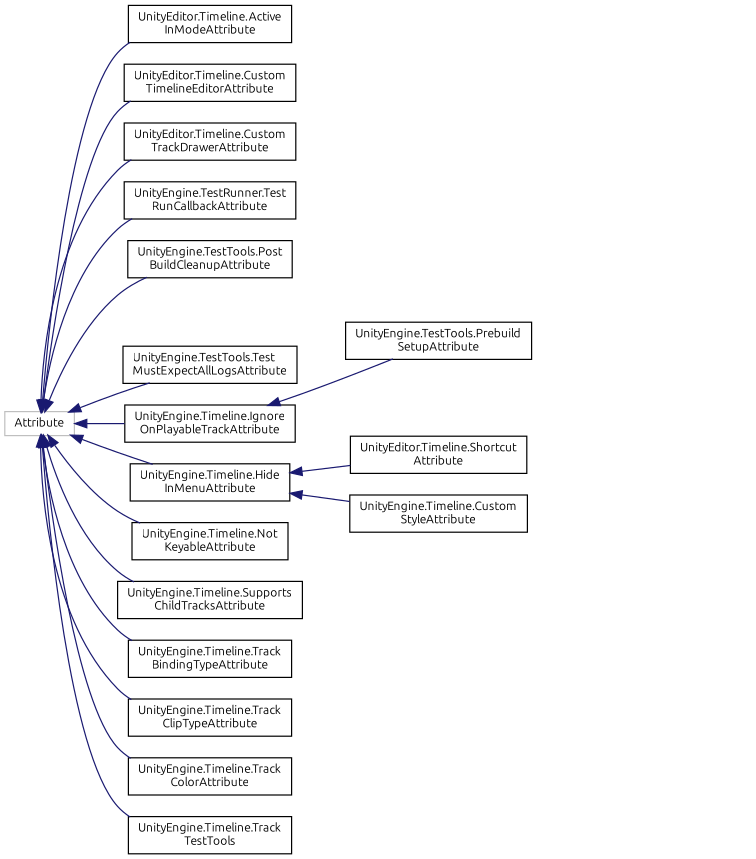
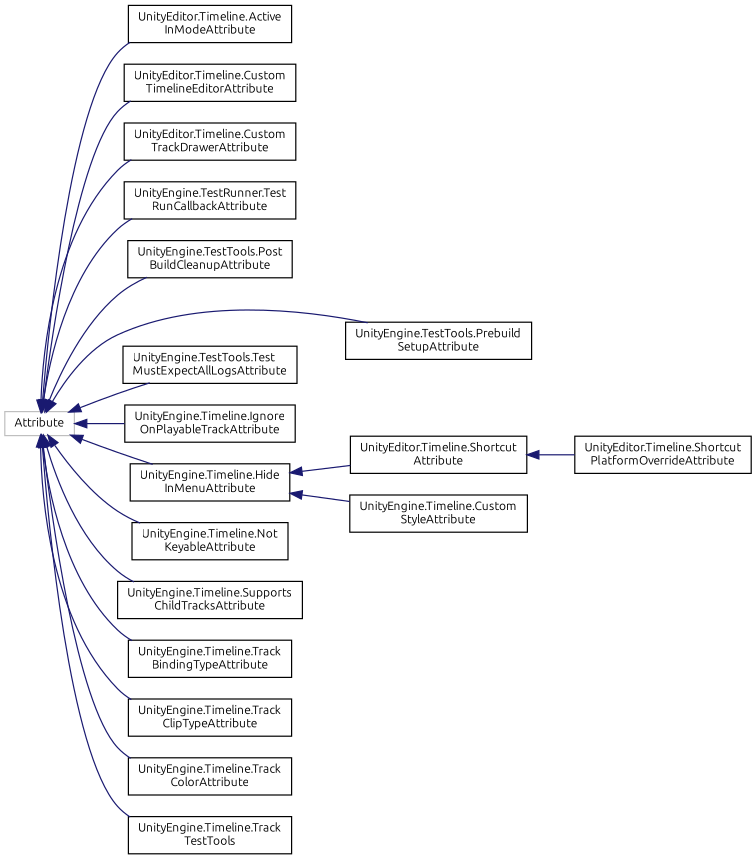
  digraph {
    fontname=Ubuntu
    rankdir=LR
    node [color=black fillcolor=white fontname=Ubuntu fontsize=10 shape=record style=filled]
    edge [color=midnightblue dir=back fontname=Ubuntu fontsize=10 labelfontname=Helvetica labelfontsize=10 style=solid]
    n1 [color=grey75 height=0.2 label=Attribute width=0.4]
    n2 [height=0.2 label="UnityEditor.Timeline.Active\lInModeAttribute" width=0.4]
    n3 [height=0.2 label="UnityEditor.Timeline.Custom\lTimelineEditorAttribute" width=0.4]
    n4 [height=0.2 label="UnityEditor.Timeline.Custom\lTrackDrawerAttribute" width=0.4]
    n5 [height=0.2 label="UnityEngine.TestRunner.Test\lRunCallbackAttribute" width=0.4]
    n6 [height=0.2 label="UnityEngine.TestTools.Post\lBuildCleanupAttribute" width=0.4]
    n7 [height=0.2 label="UnityEngine.TestTools.Prebuild\lSetupAttribute" width=0.4]
    n8 [height=0.2 label="UnityEngine.TestTools.Test\lMustExpectAllLogsAttribute" width=0.4]
    n9 [height=0.2 label="UnityEngine.Timeline.Hide\lInMenuAttribute" width=0.4]
    n10 [height=0.2 label="UnityEngine.Timeline.Ignore\lOnPlayableTrackAttribute" width=0.4]
    n11 [height=0.2 label="UnityEngine.Timeline.Not\lKeyableAttribute" width=0.4]
    n12 [height=0.2 label="UnityEngine.Timeline.Supports\lChildTracksAttribute" width=0.4]
    n13 [height=0.2 label="UnityEngine.Timeline.Track\lBindingTypeAttribute" width=0.4]
    n14 [height=0.2 label="UnityEngine.Timeline.Track\lClipTypeAttribute" width=0.4]
    n15 [height=0.2 label="UnityEngine.Timeline.Track\lColorAttribute" width=0.4]
    n16 [height=0.2 label="UnityEngine.Timeline.Track\lTestTools" width=0.4]
    n17 [height=0.2 label="UnityEditor.Timeline.Shortcut\lAttribute" width=0.4]
+   n18 [height=0.2 label="UnityEditor.Timeline.Shortcut\lPlatformOverrideAttribute" width=0.4]
    n19 [height=0.2 label="UnityEngine.Timeline.Custom\lStyleAttribute" width=0.4]
    n1 -> n2
    n1 -> n3
    n1 -> n4
    n1 -> n5
    n1 -> n6
-   n10 -> n7
+   n1 -> n7
    n1 -> n8
    n1 -> n9
    n1 -> n10
    n1 -> n11
    n1 -> n12
    n1 -> n13
    n1 -> n14
    n1 -> n15
    n1 -> n16
    n9 -> n17
    n9 -> n19
+   n17 -> n18
  }
